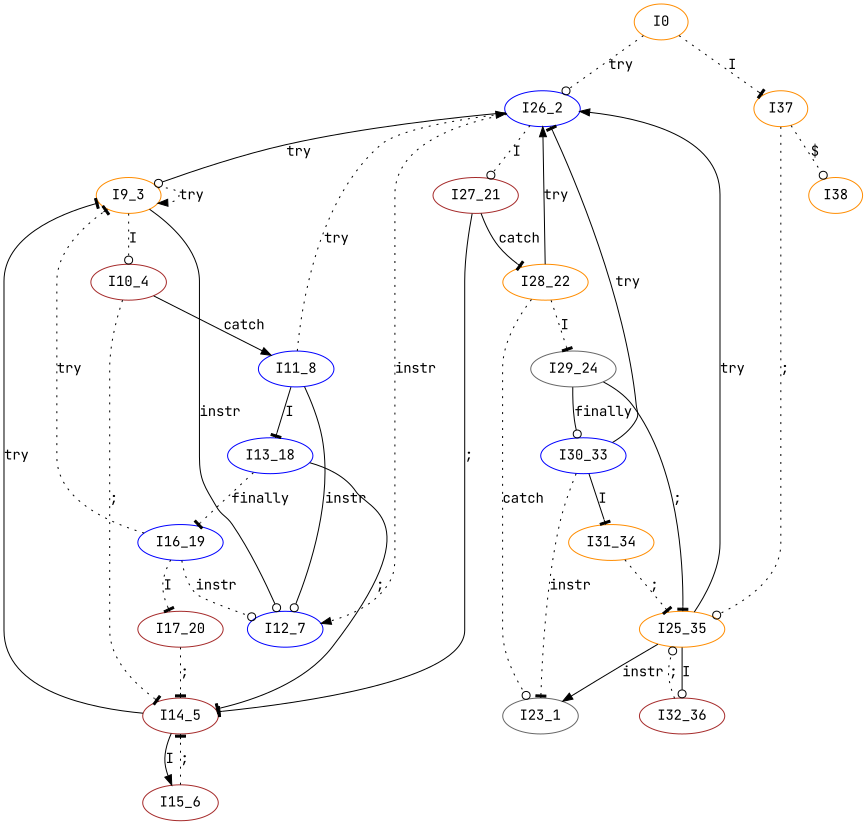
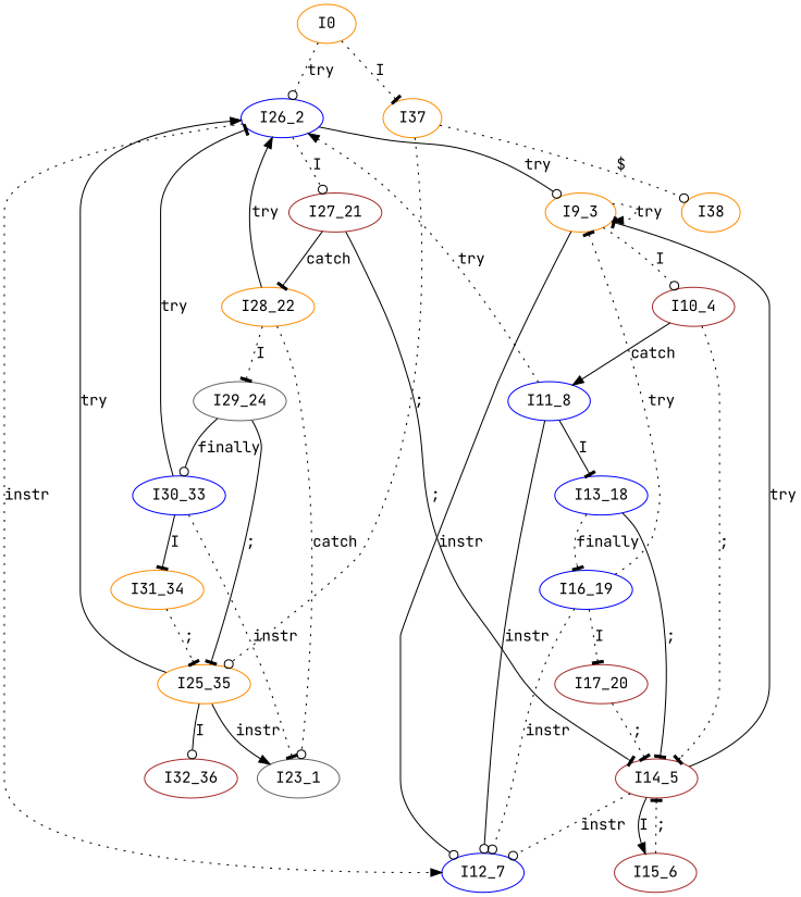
  digraph {
    fontname="JetBrains Mono"
    node [color=darkorange fontname="JetBrains Mono"]
    edge [arrowhead=tee fontname="JetBrains Mono" style=dotted]
    I26_2 [color=blue]
    I0
    I37
    I23_1 [color=gray40]
    I9_3
    I12_7 [color=blue]
    I27_21 [color=brown]
    I25_35
    I38
    I10_4 [color=brown]
    I14_5 [color=brown]
    I28_22
    I32_36 [color=brown]
    I11_8 [color=blue]
    I15_6 [color=brown]
    I29_24 [color=gray40]
    I13_18 [color=blue]
    I16_19 [color=blue]
    I17_20 [color=brown]
    I30_33 [color=blue]
    I31_34
    I26_2 -> I9_3 [arrowhead=odot label=try style=solid]
    I26_2 -> I12_7 [arrowhead=normal label=instr]
    I26_2 -> I27_21 [arrowhead=odot label=I]
    I0 -> I26_2 [arrowhead=odot label=try]
    I0 -> I37 [label=I]
    I37 -> I25_35 [arrowhead=odot label=";"]
    I37 -> I38 [arrowhead=odot label="$"]
    I9_3 -> I9_3 [arrowhead=normal label=try]
    I9_3 -> I12_7 [arrowhead=odot label=instr style=solid]
    I9_3 -> I10_4 [arrowhead=odot label=I]
    I27_21 -> I14_5 [label=";" style=solid]
    I27_21 -> I28_22 [label=catch style=solid]
    I25_35 -> I26_2 [arrowhead=normal label=try style=solid]
    I25_35 -> I23_1 [arrowhead=normal label=instr style=solid]
    I25_35 -> I32_36 [arrowhead=odot label=I style=solid]
    I10_4 -> I14_5 [label=";"]
    I10_4 -> I11_8 [arrowhead=normal label=catch style=solid]
    I14_5 -> I9_3 [label=try style=solid]
+   I14_5 -> I12_7 [arrowhead=odot label=instr]
    I14_5 -> I15_6 [arrowhead=normal label=I style=solid]
    I28_22 -> I26_2 [arrowhead=normal label=try style=solid]
    I28_22 -> I23_1 [arrowhead=odot label=catch]
    I28_22 -> I29_24 [label=I]
-   I32_36 -> I25_35 [arrowhead=odot label=";"]
    I11_8 -> I26_2 [arrowhead=normal label=try]
    I11_8 -> I12_7 [arrowhead=odot label=instr style=solid]
    I11_8 -> I13_18 [label=I style=solid]
    I15_6 -> I14_5 [label=";"]
    I29_24 -> I25_35 [label=";" style=solid]
    I29_24 -> I30_33 [arrowhead=odot label=finally style=solid]
    I13_18 -> I14_5 [label=";" style=solid]
    I13_18 -> I16_19 [label=finally]
    I16_19 -> I9_3 [label=try]
    I16_19 -> I12_7 [arrowhead=odot label=instr]
    I16_19 -> I17_20 [label=I]
    I17_20 -> I14_5 [label=";"]
    I30_33 -> I26_2 [label=try style=solid]
    I30_33 -> I23_1 [label=instr]
    I30_33 -> I31_34 [label=I style=solid]
    I31_34 -> I25_35 [label=";"]
  }
